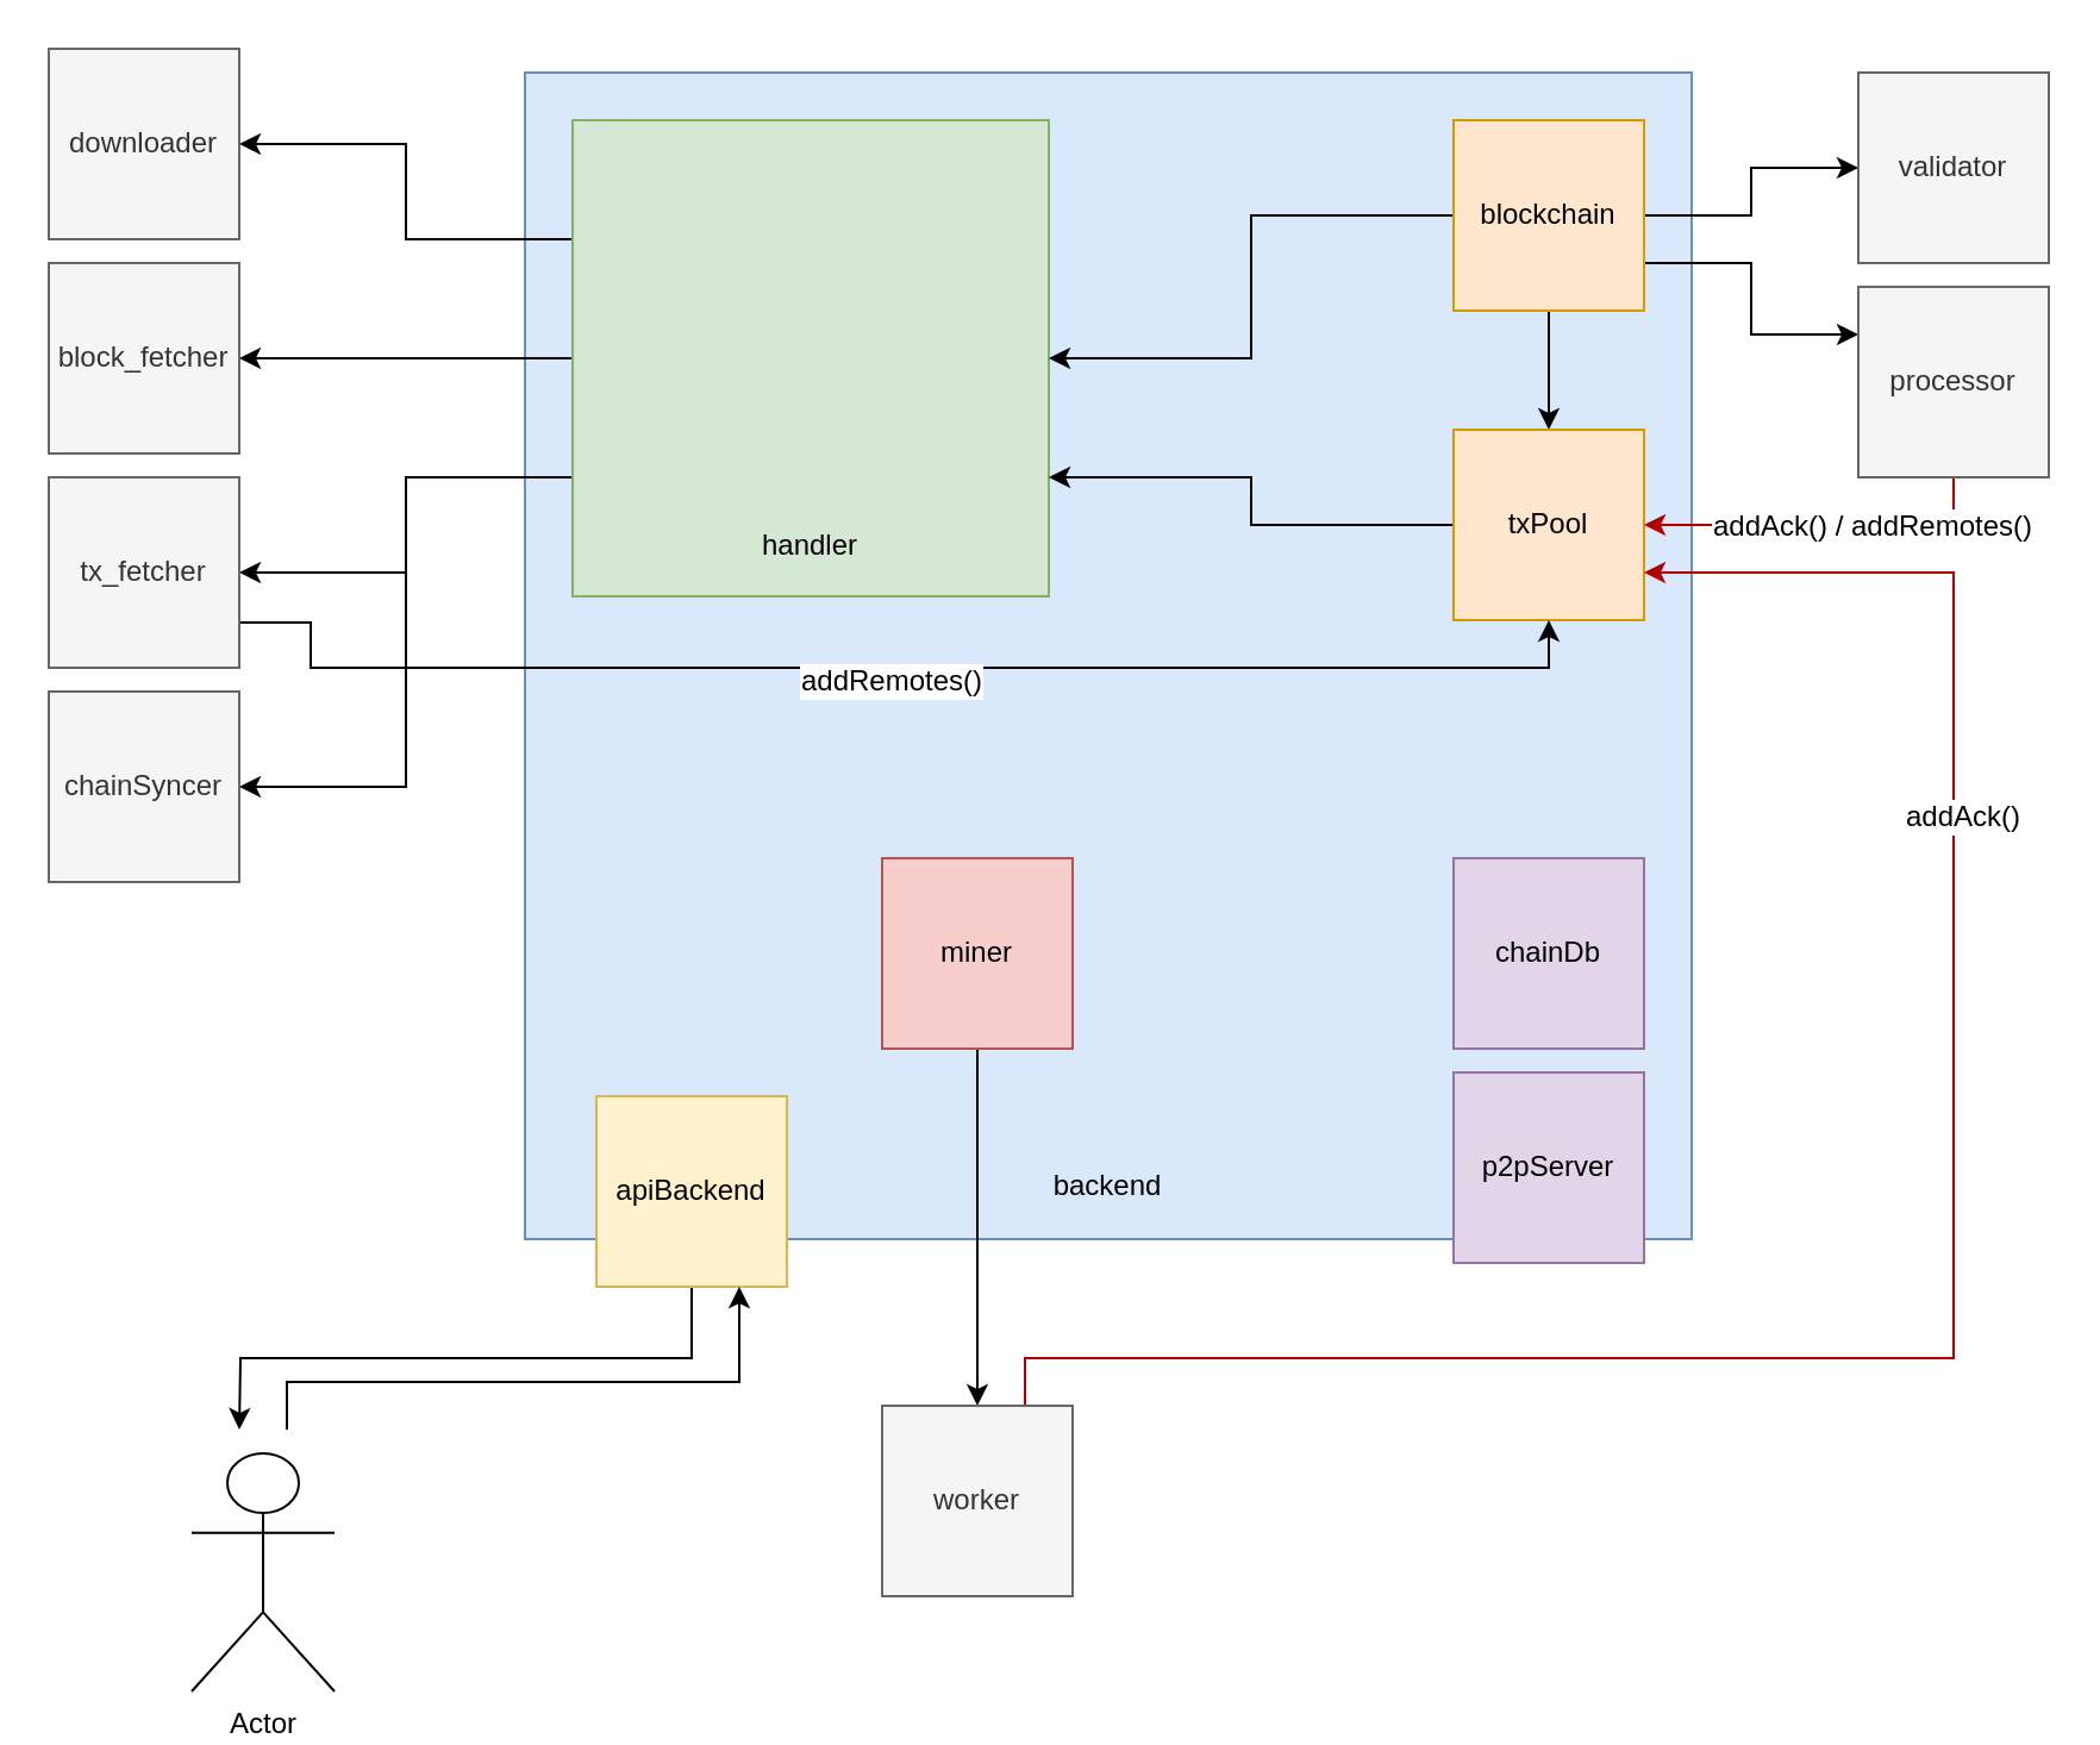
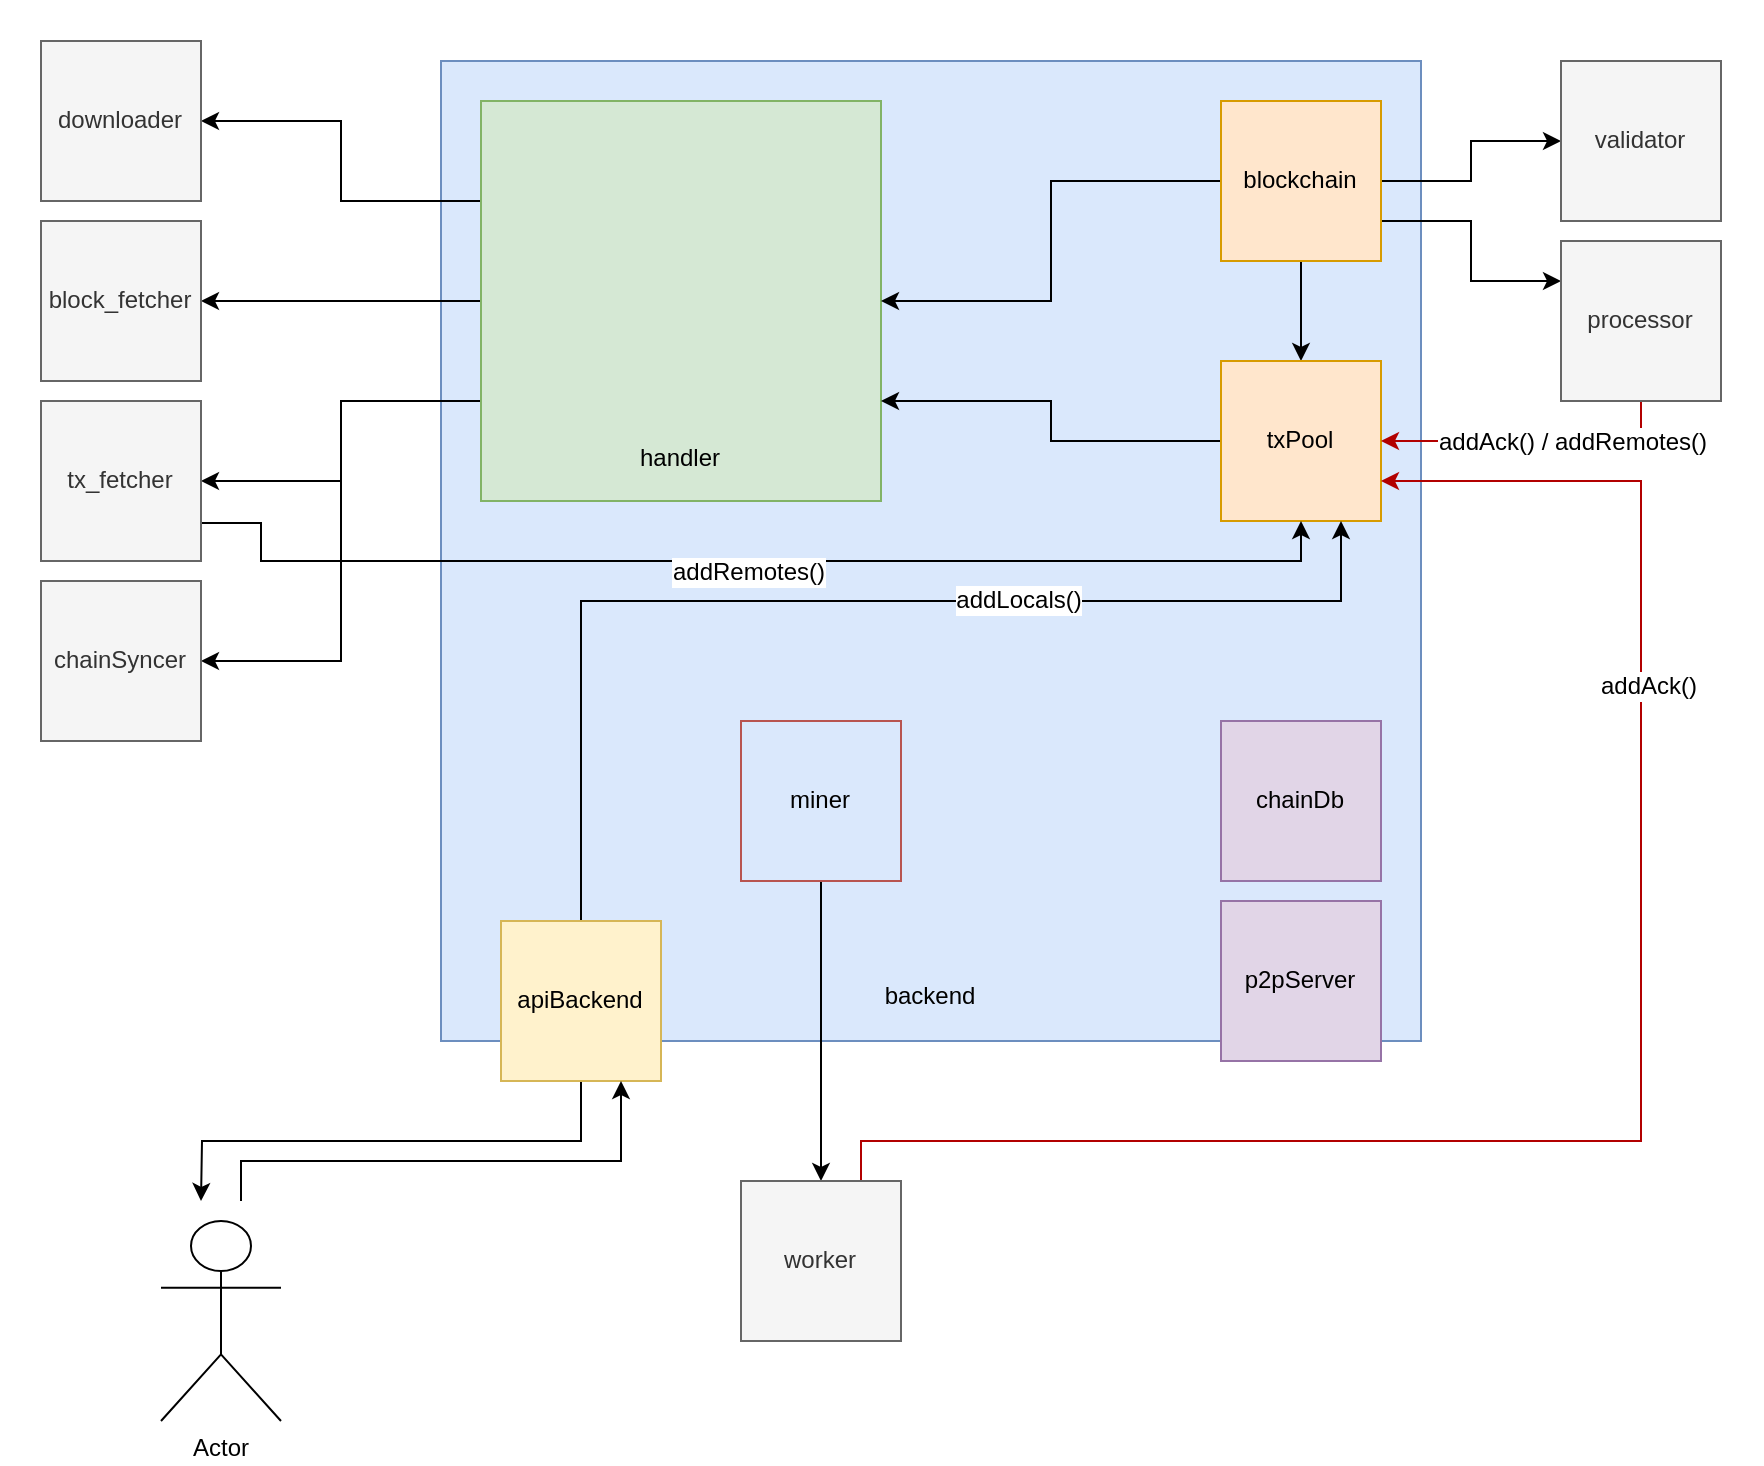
  <mxCell id="0" />
  <mxCell id="1" parent="0" />
  <mxCell id="2" value="&lt;br&gt;&lt;br&gt;&lt;br&gt;&lt;br&gt;&lt;br&gt;&lt;br&gt;&lt;br&gt;&lt;br&gt;&lt;br&gt;&lt;br&gt;&lt;br&gt;&lt;br&gt;&lt;br&gt;&lt;br&gt;&lt;br&gt;&lt;br&gt;&lt;br&gt;&lt;br&gt;&lt;br&gt;&lt;br&gt;&lt;br&gt;&lt;br&gt;&lt;br&gt;&lt;br&gt;&lt;br&gt;&lt;br&gt;&lt;br&gt;&lt;br&gt;&lt;br&gt;&lt;br&gt;&lt;br&gt;backend" style="whiteSpace=wrap;html=1;aspect=fixed;fillColor=#dae8fc;strokeColor=#6c8ebf;" vertex="1" parent="1"><mxGeometry x="220" y="30" width="490" height="490" as="geometry" /></mxCell>
  <mxCell id="3" style="edgeStyle=orthogonalEdgeStyle;rounded=0;orthogonalLoop=1;jettySize=auto;html=1;exitX=0;exitY=0.25;exitDx=0;exitDy=0;entryX=1;entryY=0.5;entryDx=0;entryDy=0;" edge="1" parent="1" source="7" target="23"><mxGeometry relative="1" as="geometry" /></mxCell>
  <mxCell id="4" style="edgeStyle=orthogonalEdgeStyle;rounded=0;orthogonalLoop=1;jettySize=auto;html=1;exitX=0;exitY=0.5;exitDx=0;exitDy=0;entryX=1;entryY=0.5;entryDx=0;entryDy=0;" edge="1" parent="1" source="7" target="24"><mxGeometry relative="1" as="geometry" /></mxCell>
  <mxCell id="5" style="edgeStyle=orthogonalEdgeStyle;rounded=0;orthogonalLoop=1;jettySize=auto;html=1;exitX=0;exitY=0.75;exitDx=0;exitDy=0;entryX=1;entryY=0.5;entryDx=0;entryDy=0;" edge="1" parent="1" source="7" target="27"><mxGeometry relative="1" as="geometry" /></mxCell>
  <mxCell id="6" style="edgeStyle=orthogonalEdgeStyle;rounded=0;orthogonalLoop=1;jettySize=auto;html=1;exitX=0;exitY=0.75;exitDx=0;exitDy=0;entryX=1;entryY=0.5;entryDx=0;entryDy=0;" edge="1" parent="1" source="7" target="28"><mxGeometry relative="1" as="geometry" /></mxCell>
  <mxCell id="7" value="&lt;br&gt;&lt;br&gt;&lt;br&gt;&lt;br&gt;&lt;br&gt;&lt;br&gt;&lt;br&gt;&lt;br&gt;&lt;br&gt;&lt;br&gt;&lt;br&gt;handler" style="whiteSpace=wrap;html=1;aspect=fixed;fillColor=#d5e8d4;strokeColor=#82b366;" vertex="1" parent="1"><mxGeometry x="240" y="50" width="200" height="200" as="geometry" /></mxCell>
  <mxCell id="8" style="edgeStyle=orthogonalEdgeStyle;rounded=0;orthogonalLoop=1;jettySize=auto;html=1;exitX=0;exitY=0.5;exitDx=0;exitDy=0;entryX=1;entryY=0.5;entryDx=0;entryDy=0;" edge="1" parent="1" source="12" target="7"><mxGeometry relative="1" as="geometry" /></mxCell>
  <mxCell id="9" style="edgeStyle=orthogonalEdgeStyle;rounded=0;orthogonalLoop=1;jettySize=auto;html=1;exitX=1;exitY=0.5;exitDx=0;exitDy=0;entryX=0;entryY=0.5;entryDx=0;entryDy=0;" edge="1" parent="1" source="12" target="19"><mxGeometry relative="1" as="geometry" /></mxCell>
  <mxCell id="10" style="edgeStyle=orthogonalEdgeStyle;rounded=0;orthogonalLoop=1;jettySize=auto;html=1;exitX=1;exitY=0.75;exitDx=0;exitDy=0;entryX=0;entryY=0.25;entryDx=0;entryDy=0;" edge="1" parent="1" source="12" target="22"><mxGeometry relative="1" as="geometry" /></mxCell>
  <mxCell id="11" style="edgeStyle=orthogonalEdgeStyle;rounded=0;orthogonalLoop=1;jettySize=auto;html=1;exitX=0.5;exitY=1;exitDx=0;exitDy=0;entryX=0.5;entryY=0;entryDx=0;entryDy=0;" edge="1" parent="1" source="12" target="14"><mxGeometry relative="1" as="geometry" /></mxCell>
  <mxCell id="12" value="blockchain" style="whiteSpace=wrap;html=1;aspect=fixed;fillColor=#ffe6cc;strokeColor=#d79b00;" vertex="1" parent="1"><mxGeometry x="610" y="50" width="80" height="80" as="geometry" /></mxCell>
  <mxCell id="13" style="edgeStyle=orthogonalEdgeStyle;rounded=0;orthogonalLoop=1;jettySize=auto;html=1;exitX=0;exitY=0.5;exitDx=0;exitDy=0;entryX=1;entryY=0.75;entryDx=0;entryDy=0;" edge="1" parent="1" source="14" target="7"><mxGeometry relative="1" as="geometry" /></mxCell>
  <mxCell id="14" value="txPool" style="whiteSpace=wrap;html=1;aspect=fixed;fillColor=#ffe6cc;strokeColor=#d79b00;" vertex="1" parent="1"><mxGeometry x="610" y="180" width="80" height="80" as="geometry" /></mxCell>
  <mxCell id="15" value="chainDb" style="whiteSpace=wrap;html=1;aspect=fixed;fillColor=#e1d5e7;strokeColor=#9673a6;" vertex="1" parent="1"><mxGeometry x="610" y="360" width="80" height="80" as="geometry" /></mxCell>
  <mxCell id="16" value="p2pServer" style="whiteSpace=wrap;html=1;aspect=fixed;fillColor=#e1d5e7;strokeColor=#9673a6;" vertex="1" parent="1"><mxGeometry x="610" y="450" width="80" height="80" as="geometry" /></mxCell>
  <mxCell id="17" style="edgeStyle=orthogonalEdgeStyle;rounded=0;orthogonalLoop=1;jettySize=auto;html=1;exitX=0.5;exitY=1;exitDx=0;exitDy=0;" edge="1" parent="1" source="18"><mxGeometry relative="1" as="geometry"><mxPoint x="410" y="590" as="targetPoint" /></mxGeometry></mxCell>
- <mxCell id="18" value="miner" style="whiteSpace=wrap;html=1;aspect=fixed;fillColor=#f8cecc;strokeColor=#b85450;" vertex="1" parent="1"><mxGeometry x="370" y="360" width="80" height="80" as="geometry" /></mxCell>
+ <mxCell id="18" value="miner" style="whiteSpace=wrap;html=1;aspect=fixed;fillColor=#dae8fc;strokeColor=#b85450;" vertex="1" parent="1"><mxGeometry x="370" y="360" width="80" height="80" as="geometry" /></mxCell>
  <mxCell id="19" value="validator" style="whiteSpace=wrap;html=1;aspect=fixed;fillColor=#f5f5f5;strokeColor=#666666;fontColor=#333333;" vertex="1" parent="1"><mxGeometry x="780" y="30" width="80" height="80" as="geometry" /></mxCell>
  <mxCell id="20" style="edgeStyle=orthogonalEdgeStyle;rounded=0;orthogonalLoop=1;jettySize=auto;html=1;exitX=0.5;exitY=1;exitDx=0;exitDy=0;entryX=1;entryY=0.5;entryDx=0;entryDy=0;fillColor=#e51400;strokeColor=#B20000;" edge="1" parent="1" source="22" target="14"><mxGeometry relative="1" as="geometry" /></mxCell>
  <mxCell id="21" value="addAck() / addRemotes()" style="text;html=1;resizable=0;points=[];align=center;verticalAlign=middle;labelBackgroundColor=#ffffff;" vertex="1" connectable="0" parent="20"><mxGeometry x="-0.267" relative="1" as="geometry"><mxPoint as="offset" /></mxGeometry></mxCell>
  <mxCell id="22" value="processor" style="whiteSpace=wrap;html=1;aspect=fixed;fillColor=#f5f5f5;strokeColor=#666666;fontColor=#333333;" vertex="1" parent="1"><mxGeometry x="780" y="120" width="80" height="80" as="geometry" /></mxCell>
  <mxCell id="23" value="downloader" style="whiteSpace=wrap;html=1;aspect=fixed;fillColor=#f5f5f5;strokeColor=#666666;fontColor=#333333;" vertex="1" parent="1"><mxGeometry x="20" y="20" width="80" height="80" as="geometry" /></mxCell>
  <mxCell id="24" value="block_fetcher" style="whiteSpace=wrap;html=1;aspect=fixed;fillColor=#f5f5f5;strokeColor=#666666;fontColor=#333333;" vertex="1" parent="1"><mxGeometry x="20" y="110" width="80" height="80" as="geometry" /></mxCell>
  <mxCell id="25" style="edgeStyle=orthogonalEdgeStyle;rounded=0;orthogonalLoop=1;jettySize=auto;html=1;exitX=1;exitY=0.75;exitDx=0;exitDy=0;entryX=0.5;entryY=1;entryDx=0;entryDy=0;" edge="1" parent="1" source="27" target="14"><mxGeometry relative="1" as="geometry"><Array as="points"><mxPoint x="100" y="261" /><mxPoint x="130" y="261" /><mxPoint x="130" y="280" /><mxPoint x="650" y="280" /></Array></mxGeometry></mxCell>
  <mxCell id="26" value="addRemotes()" style="text;html=1;resizable=0;points=[];align=center;verticalAlign=middle;labelBackgroundColor=#ffffff;" vertex="1" connectable="0" parent="25"><mxGeometry x="-0.007" y="-5" relative="1" as="geometry"><mxPoint as="offset" /></mxGeometry></mxCell>
  <mxCell id="27" value="tx_fetcher" style="whiteSpace=wrap;html=1;aspect=fixed;fillColor=#f5f5f5;strokeColor=#666666;fontColor=#333333;" vertex="1" parent="1"><mxGeometry x="20" y="200" width="80" height="80" as="geometry" /></mxCell>
  <mxCell id="28" value="chainSyncer" style="whiteSpace=wrap;html=1;aspect=fixed;fillColor=#f5f5f5;strokeColor=#666666;fontColor=#333333;" vertex="1" parent="1"><mxGeometry x="20" y="290" width="80" height="80" as="geometry" /></mxCell>
  <mxCell id="29" style="edgeStyle=orthogonalEdgeStyle;rounded=0;orthogonalLoop=1;jettySize=auto;html=1;exitX=0.75;exitY=0;exitDx=0;exitDy=0;fillColor=#e51400;strokeColor=#B20000;" edge="1" parent="1" source="31"><mxGeometry relative="1" as="geometry"><mxPoint x="690" y="240" as="targetPoint" /><Array as="points"><mxPoint x="430" y="570" /><mxPoint x="820" y="570" /><mxPoint x="820" y="240" /></Array></mxGeometry></mxCell>
  <mxCell id="30" value="addAck()" style="text;html=1;resizable=0;points=[];align=center;verticalAlign=middle;labelBackgroundColor=#ffffff;" vertex="1" connectable="0" parent="29"><mxGeometry x="0.467" y="-4" relative="1" as="geometry"><mxPoint x="-1" as="offset" /></mxGeometry></mxCell>
  <mxCell id="31" value="worker" style="whiteSpace=wrap;html=1;aspect=fixed;fillColor=#f5f5f5;strokeColor=#666666;fontColor=#333333;" vertex="1" parent="1"><mxGeometry x="370" y="590" width="80" height="80" as="geometry" /></mxCell>
+ <mxCell id="32" style="edgeStyle=orthogonalEdgeStyle;rounded=0;orthogonalLoop=1;jettySize=auto;html=1;exitX=0.5;exitY=0;exitDx=0;exitDy=0;entryX=0.75;entryY=1;entryDx=0;entryDy=0;" edge="1" parent="1" source="35" target="14"><mxGeometry relative="1" as="geometry"><Array as="points"><mxPoint x="290" y="300" /><mxPoint x="670" y="300" /></Array></mxGeometry></mxCell>
+ <mxCell id="33" value="addLocals()" style="text;html=1;resizable=0;points=[];align=center;verticalAlign=middle;labelBackgroundColor=#ffffff;" vertex="1" connectable="0" parent="32"><mxGeometry x="0.303" y="1" relative="1" as="geometry"><mxPoint as="offset" /></mxGeometry></mxCell>
  <mxCell id="34" style="edgeStyle=orthogonalEdgeStyle;rounded=0;orthogonalLoop=1;jettySize=auto;html=1;exitX=0.5;exitY=1;exitDx=0;exitDy=0;" edge="1" parent="1" source="35"><mxGeometry relative="1" as="geometry"><mxPoint x="100" y="600" as="targetPoint" /></mxGeometry></mxCell>
  <mxCell id="35" value="apiBackend" style="whiteSpace=wrap;html=1;aspect=fixed;fillColor=#fff2cc;strokeColor=#d6b656;" vertex="1" parent="1"><mxGeometry x="250" y="460" width="80" height="80" as="geometry" /></mxCell>
  <mxCell id="36" value="Actor" style="shape=umlActor;verticalLabelPosition=bottom;labelBackgroundColor=#ffffff;verticalAlign=top;html=1;outlineConnect=0;" vertex="1" parent="1"><mxGeometry x="80" y="610" width="60" height="100" as="geometry" /></mxCell>
  <mxCell id="37" style="edgeStyle=orthogonalEdgeStyle;rounded=0;orthogonalLoop=1;jettySize=auto;html=1;exitX=0.75;exitY=1;exitDx=0;exitDy=0;endArrow=none;endFill=0;startArrow=classic;startFill=1;" edge="1" parent="1" source="35"><mxGeometry relative="1" as="geometry"><mxPoint x="120" y="600" as="targetPoint" /><mxPoint x="300" y="550" as="sourcePoint" /><Array as="points"><mxPoint x="310" y="580" /><mxPoint x="120" y="580" /></Array></mxGeometry></mxCell>
